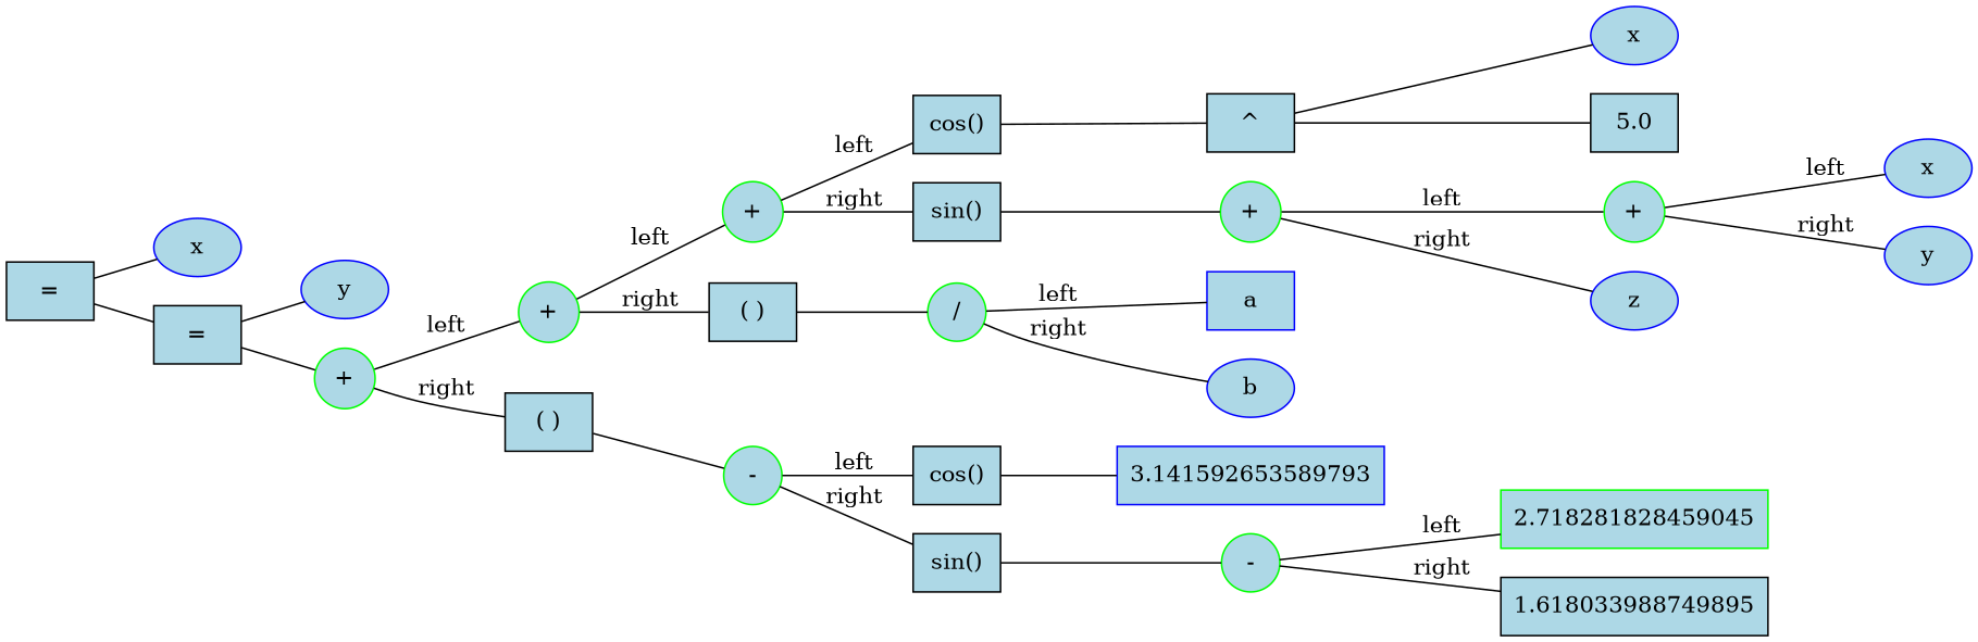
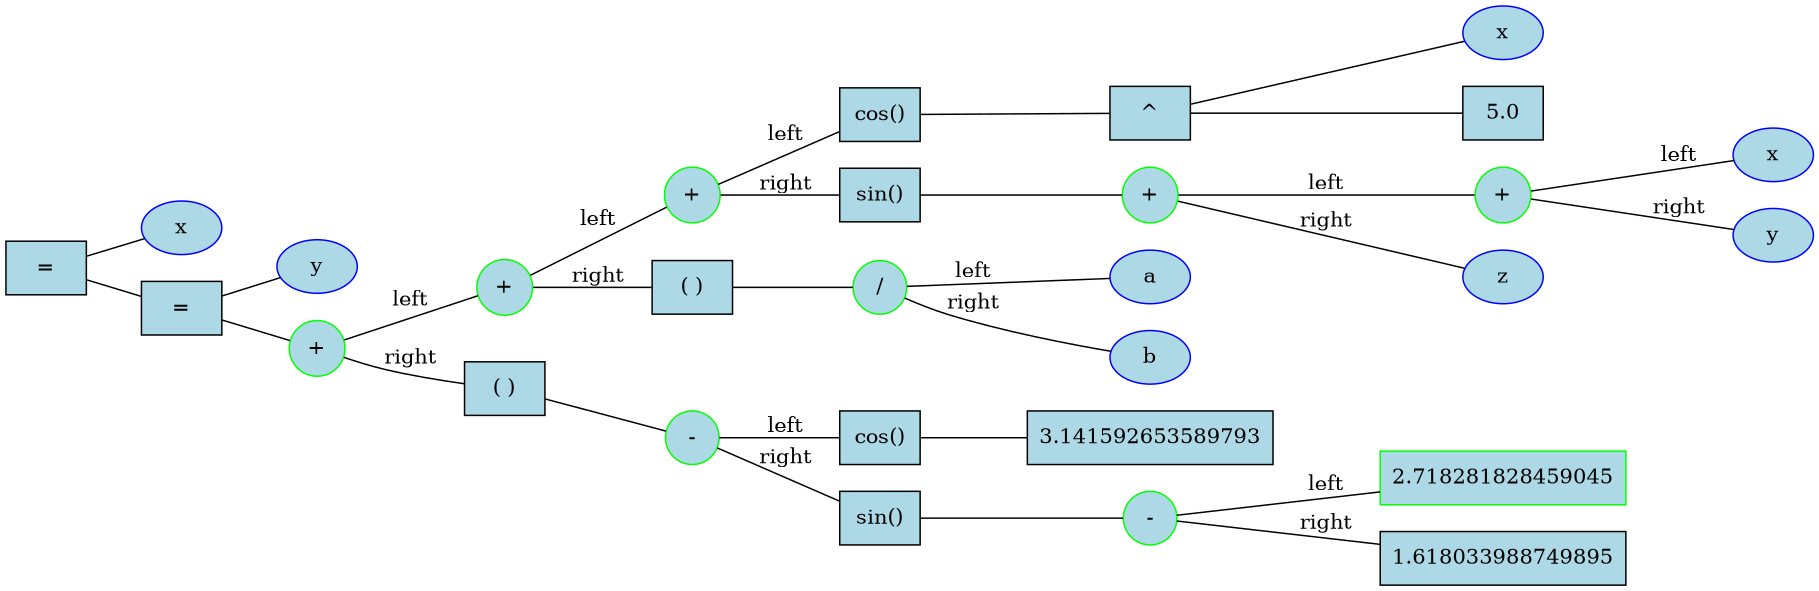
  digraph {
    rankdir=LR
    node [fillcolor=lightblue fontcolor=black shape=box style=filled]
    edge [arrowhead=none]
    n1 [label="="]
    n2 [color=blue label=x shape=ellipse]
    n3 [label="="]
    n4 [color=blue label=y shape=ellipse]
    n5 [color=green label="+" shape=circle]
    n6 [color=green label="+" shape=circle]
    n7 [label="( )"]
    n8 [color=green label="+" shape=circle]
    n9 [label="( )"]
    n10 [color=green label="-" shape=circle]
    n11 [label="cos()"]
    n12 [label="sin()"]
    n13 [color=green label="/" shape=circle]
    n14 [label="^"]
    n15 [color=green label="+" shape=circle]
    n16 [color=blue label=x shape=ellipse]
    n17 [label=5.0]
    n18 [color=green label="+" shape=circle]
    n19 [color=blue label=z shape=ellipse]
    n20 [color=blue label=x shape=ellipse]
    n21 [color=blue label=y shape=ellipse]
-   n22 [color=blue label=a]
+   n22 [color=blue label=a shape=ellipse]
    n23 [color=blue label=b shape=ellipse]
    n24 [label="cos()"]
    n25 [label="sin()"]
-   n26 [label=3.141592653589793 color=blue]
+   n26 [label=3.141592653589793]
    n27 [color=green label="-" shape=circle]
    n28 [color=green label=2.718281828459045]
    n29 [label=1.618033988749895]
    n1 -> n2
    n1 -> n3
    n3 -> n4
    n3 -> n5
    n5 -> n6 [label=left]
    n5 -> n7 [label=right]
    n6 -> n8 [label=left]
    n6 -> n9 [label=right]
    n7 -> n10
    n8 -> n11 [label=left]
    n8 -> n12 [label=right]
    n9 -> n13
    n10 -> n24 [label=left]
    n10 -> n25 [label=right]
    n11 -> n14
    n12 -> n15
    n13 -> n22 [label=left]
    n13 -> n23 [label=right]
    n14 -> n16
    n14 -> n17
    n15 -> n18 [label=left]
    n15 -> n19 [label=right]
    n18 -> n20 [label=left]
    n18 -> n21 [label=right]
    n24 -> n26
    n25 -> n27
    n27 -> n28 [label=left]
    n27 -> n29 [label=right]
  }
